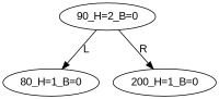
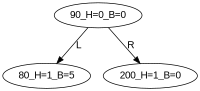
  digraph {
    fontname="Liberation Sans"
    node [fontname="Liberation Sans"]
    edge [fontname="Liberation Sans"]
-   "90_H=2_B=0"
-   "80_H=1_B=0"
+   "90_H=2_B=0" [label="90_H=0_B=0"]
+   "80_H=1_B=0" [label="80_H=1_B=5"]
    n3 [label="200_H=1_B=0"]
    "90_H=2_B=0" -> "80_H=1_B=0" [label=L]
    "90_H=2_B=0" -> n3 [label=R]
  }
